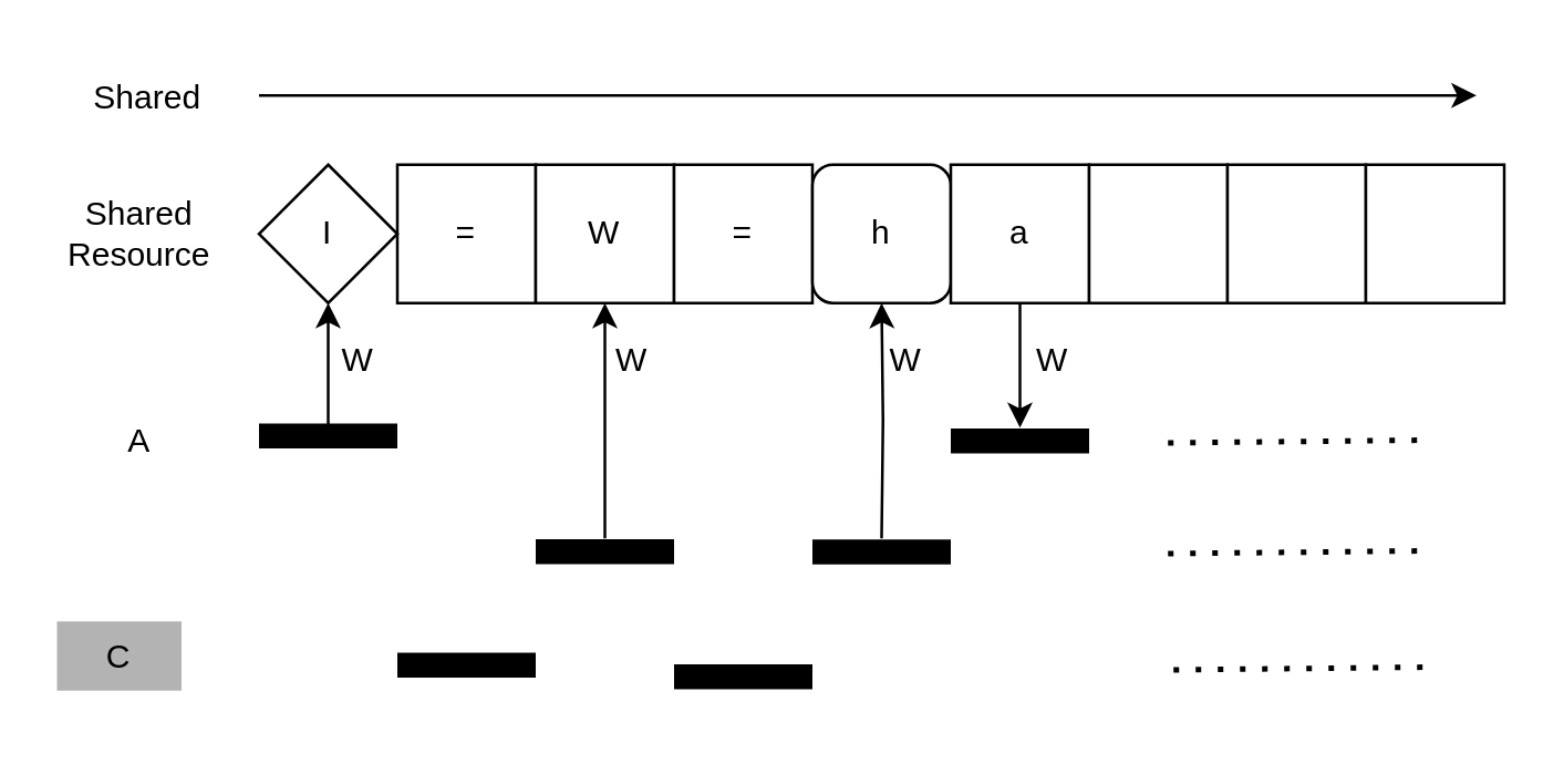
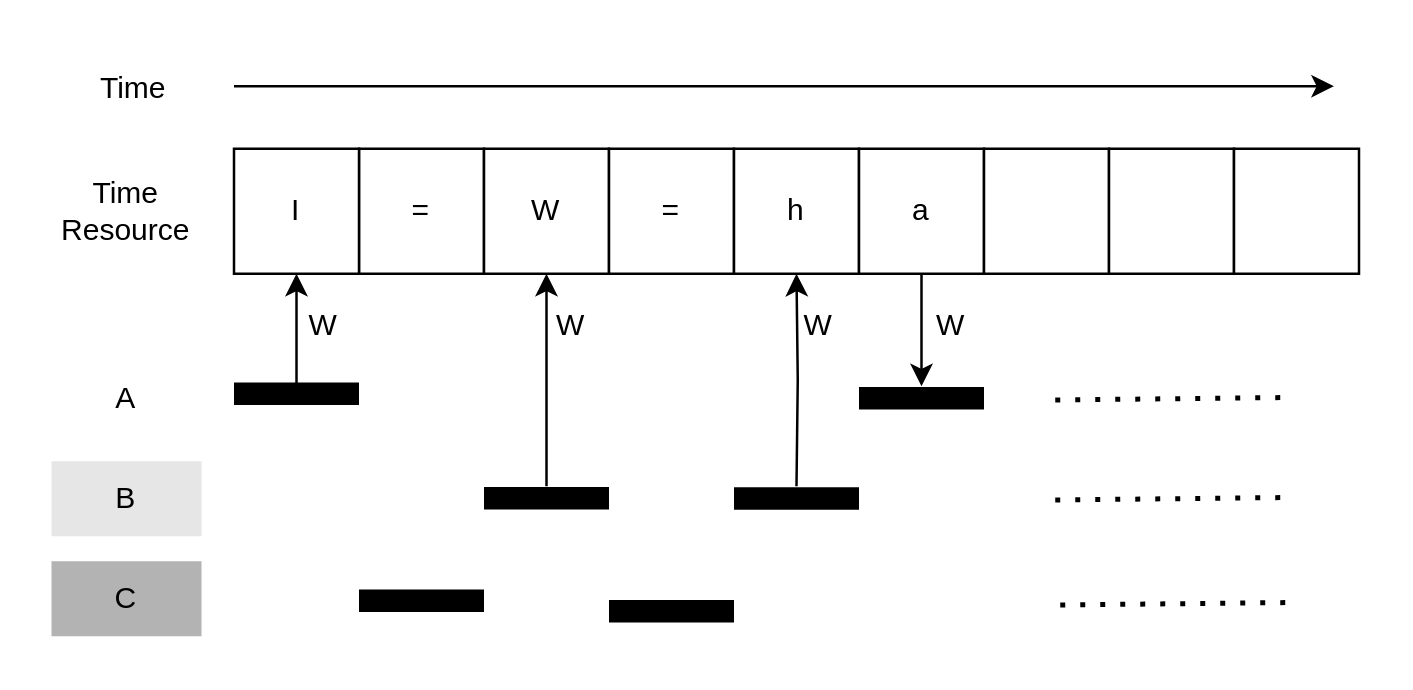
  <mxCell id="0" />
  <mxCell id="1" parent="0" />
  <mxCell id="2" value="" style="endArrow=classic;html=1;rounded=0;" parent="1" edge="1"><mxGeometry width="50" height="50" relative="1" as="geometry"><mxPoint x="93" y="34" as="sourcePoint" /><mxPoint x="533" y="34" as="targetPoint" /></mxGeometry></mxCell>
- <mxCell id="3" value="&lt;div&gt;Shared&lt;/div&gt;" style="text;html=1;strokeColor=none;fillColor=none;align=center;verticalAlign=middle;whiteSpace=wrap;rounded=0;" parent="1" vertex="1"><mxGeometry x="23" y="20" width="60" height="30" as="geometry" /></mxCell>
- <mxCell id="4" value="&lt;div&gt;Shared&lt;/div&gt;&lt;div&gt;Resource&lt;/div&gt;" style="text;html=1;strokeColor=none;fillColor=none;align=center;verticalAlign=middle;whiteSpace=wrap;rounded=0;" parent="1" vertex="1"><mxGeometry x="20" y="69" width="60" height="30" as="geometry" /></mxCell>
+ <mxCell id="3" value="&lt;div&gt;Time&lt;/div&gt;" style="text;html=1;strokeColor=none;fillColor=none;align=center;verticalAlign=middle;whiteSpace=wrap;rounded=0;" parent="1" vertex="1"><mxGeometry x="23" y="20" width="60" height="30" as="geometry" /></mxCell>
+ <mxCell id="4" value="&lt;div&gt;Time&lt;/div&gt;&lt;div&gt;Resource&lt;/div&gt;" style="text;html=1;strokeColor=none;fillColor=none;align=center;verticalAlign=middle;whiteSpace=wrap;rounded=0;" parent="1" vertex="1"><mxGeometry x="20" y="69" width="60" height="30" as="geometry" /></mxCell>
  <mxCell id="5" value="=" style="whiteSpace=wrap;html=1;aspect=fixed;" parent="1" vertex="1"><mxGeometry x="143" y="59" width="50" height="50" as="geometry" /></mxCell>
- <mxCell id="6" value="I" style="rhombus;whiteSpace=wrap;html=1;aspect=fixed;" parent="1" vertex="1"><mxGeometry x="93" y="59" width="50" height="50" as="geometry" /></mxCell>
+ <mxCell id="6" value="I" style="whiteSpace=wrap;html=1;aspect=fixed;" parent="1" vertex="1"><mxGeometry x="93" y="59" width="50" height="50" as="geometry" /></mxCell>
  <mxCell id="7" value="W" style="whiteSpace=wrap;html=1;aspect=fixed;" parent="1" vertex="1"><mxGeometry x="193" y="59" width="50" height="50" as="geometry" /></mxCell>
  <mxCell id="8" value="=" style="whiteSpace=wrap;html=1;aspect=fixed;" parent="1" vertex="1"><mxGeometry x="243" y="59" width="50" height="50" as="geometry" /></mxCell>
  <mxCell id="9" style="edgeStyle=orthogonalEdgeStyle;rounded=0;orthogonalLoop=1;jettySize=auto;html=1;exitX=0.5;exitY=1;exitDx=0;exitDy=0;strokeWidth=1;entryX=0.5;entryY=1;entryDx=0;entryDy=0;" parent="1" edge="1" target="10"><mxGeometry relative="1" as="geometry"><mxPoint x="318" y="194" as="sourcePoint" /></mxGeometry></mxCell>
- <mxCell id="10" value="h" style="whiteSpace=wrap;html=1;aspect=fixed;rounded=1;" parent="1" vertex="1"><mxGeometry x="293" y="59" width="50" height="50" as="geometry" /></mxCell>
+ <mxCell id="10" value="h" style="whiteSpace=wrap;html=1;aspect=fixed;" parent="1" vertex="1"><mxGeometry x="293" y="59" width="50" height="50" as="geometry" /></mxCell>
  <mxCell id="11" value="a" style="whiteSpace=wrap;html=1;aspect=fixed;" parent="1" vertex="1"><mxGeometry x="343" y="59" width="50" height="50" as="geometry" /></mxCell>
  <mxCell id="12" value="" style="whiteSpace=wrap;html=1;aspect=fixed;" parent="1" vertex="1"><mxGeometry x="393" y="59" width="50" height="50" as="geometry" /></mxCell>
  <mxCell id="13" value="" style="whiteSpace=wrap;html=1;aspect=fixed;" parent="1" vertex="1"><mxGeometry x="443" y="59" width="50" height="50" as="geometry" /></mxCell>
  <mxCell id="14" value="" style="whiteSpace=wrap;html=1;aspect=fixed;" parent="1" vertex="1"><mxGeometry x="493" y="59" width="50" height="50" as="geometry" /></mxCell>
  <mxCell id="15" value="&lt;div&gt;A&lt;/div&gt;" style="text;html=1;strokeColor=none;fillColor=none;align=center;verticalAlign=middle;whiteSpace=wrap;rounded=0;" parent="1" vertex="1"><mxGeometry x="20" y="144" width="60" height="30" as="geometry" /></mxCell>
- <mxCell id="17" value="C" style="text;html=1;strokeColor=none;fillColor=#B3B3B3;align=center;verticalAlign=middle;whiteSpace=wrap;rounded=0;" parent="1" vertex="1"><mxGeometry x="20" y="224" width="45" height="25" as="geometry" /></mxCell>
+ <mxCell id="16" value="&lt;div&gt;B&lt;/div&gt;" style="text;html=1;strokeColor=none;fillColor=#E6E6E6;align=center;verticalAlign=middle;whiteSpace=wrap;rounded=0;" parent="1" vertex="1"><mxGeometry x="20" y="184" width="60" height="30" as="geometry" /></mxCell>
+ <mxCell id="17" value="C" style="text;html=1;strokeColor=none;fillColor=#B3B3B3;align=center;verticalAlign=middle;whiteSpace=wrap;rounded=0;" parent="1" vertex="1"><mxGeometry x="20" y="224" width="60" height="30" as="geometry" /></mxCell>
  <mxCell id="18" value="" style="endArrow=none;html=1;rounded=0;strokeWidth=9;" parent="1" edge="1"><mxGeometry width="50" height="50" relative="1" as="geometry"><mxPoint x="93" y="157" as="sourcePoint" /><mxPoint x="143" y="157" as="targetPoint" /></mxGeometry></mxCell>
  <mxCell id="19" value="" style="endArrow=classic;html=1;rounded=0;strokeWidth=1;entryX=0.5;entryY=1;entryDx=0;entryDy=0;" parent="1" target="6" edge="1"><mxGeometry width="50" height="50" relative="1" as="geometry"><mxPoint x="118" y="154" as="sourcePoint" /><mxPoint x="203" y="104" as="targetPoint" /></mxGeometry></mxCell>
  <mxCell id="20" value="" style="endArrow=none;html=1;rounded=0;strokeWidth=9;" parent="1" edge="1"><mxGeometry width="50" height="50" relative="1" as="geometry"><mxPoint x="143" y="239.8" as="sourcePoint" /><mxPoint x="193" y="239.8" as="targetPoint" /></mxGeometry></mxCell>
  <mxCell id="21" value="" style="endArrow=none;html=1;rounded=0;strokeWidth=9;" parent="1" edge="1"><mxGeometry width="50" height="50" relative="1" as="geometry"><mxPoint x="193" y="198.8" as="sourcePoint" /><mxPoint x="243" y="198.8" as="targetPoint" /></mxGeometry></mxCell>
  <mxCell id="22" value="" style="endArrow=classic;html=1;rounded=0;strokeWidth=1;entryX=0.5;entryY=1;entryDx=0;entryDy=0;" parent="1" target="7" edge="1"><mxGeometry width="50" height="50" relative="1" as="geometry"><mxPoint x="218" y="194" as="sourcePoint" /><mxPoint x="223" y="124" as="targetPoint" /></mxGeometry></mxCell>
  <mxCell id="23" value="" style="endArrow=none;html=1;rounded=0;strokeWidth=9;" parent="1" edge="1"><mxGeometry width="50" height="50" relative="1" as="geometry"><mxPoint x="243" y="244" as="sourcePoint" /><mxPoint x="293" y="244" as="targetPoint" /></mxGeometry></mxCell>
  <mxCell id="24" value="" style="endArrow=none;html=1;rounded=0;strokeWidth=9;" parent="1" edge="1"><mxGeometry width="50" height="50" relative="1" as="geometry"><mxPoint x="293" y="198.86" as="sourcePoint" /><mxPoint x="343" y="198.86" as="targetPoint" /></mxGeometry></mxCell>
  <mxCell id="25" value="W" style="text;html=1;strokeColor=none;fillColor=none;align=center;verticalAlign=middle;whiteSpace=wrap;rounded=0;" parent="1" vertex="1"><mxGeometry x="297" y="115" width="60" height="30" as="geometry" /></mxCell>
  <mxCell id="26" value="W" style="text;html=1;strokeColor=none;fillColor=none;align=center;verticalAlign=middle;whiteSpace=wrap;rounded=0;" parent="1" vertex="1"><mxGeometry x="99" y="115" width="60" height="30" as="geometry" /></mxCell>
  <mxCell id="27" value="W" style="text;html=1;strokeColor=none;fillColor=none;align=center;verticalAlign=middle;whiteSpace=wrap;rounded=0;" parent="1" vertex="1"><mxGeometry x="198" y="115" width="60" height="30" as="geometry" /></mxCell>
  <mxCell id="28" value="" style="endArrow=none;html=1;rounded=0;strokeWidth=9;" parent="1" edge="1"><mxGeometry width="50" height="50" relative="1" as="geometry"><mxPoint x="343" y="158.76" as="sourcePoint" /><mxPoint x="393" y="158.76" as="targetPoint" /></mxGeometry></mxCell>
  <mxCell id="29" value="W" style="text;html=1;strokeColor=none;fillColor=none;align=center;verticalAlign=middle;whiteSpace=wrap;rounded=0;" parent="1" vertex="1"><mxGeometry x="350" y="115" width="60" height="30" as="geometry" /></mxCell>
  <mxCell id="30" value="" style="endArrow=classic;html=1;rounded=0;strokeWidth=1;exitX=0.5;exitY=1;exitDx=0;exitDy=0;" parent="1" source="11" edge="1"><mxGeometry width="50" height="50" relative="1" as="geometry"><mxPoint x="363" y="194" as="sourcePoint" /><mxPoint x="368" y="154" as="targetPoint" /></mxGeometry></mxCell>
  <mxCell id="31" value="" style="endArrow=none;dashed=1;html=1;dashPattern=1 3;strokeWidth=2;rounded=0;" parent="1" edge="1"><mxGeometry width="50" height="50" relative="1" as="geometry"><mxPoint x="421.5" y="159.5" as="sourcePoint" /><mxPoint x="514.5" y="158.5" as="targetPoint" /></mxGeometry></mxCell>
  <mxCell id="32" value="" style="endArrow=none;dashed=1;html=1;dashPattern=1 3;strokeWidth=2;rounded=0;" parent="1" edge="1"><mxGeometry width="50" height="50" relative="1" as="geometry"><mxPoint x="421.5" y="199.5" as="sourcePoint" /><mxPoint x="514.5" y="198.5" as="targetPoint" /></mxGeometry></mxCell>
  <mxCell id="33" value="" style="endArrow=none;dashed=1;html=1;dashPattern=1 3;strokeWidth=2;rounded=0;" parent="1" edge="1"><mxGeometry width="50" height="50" relative="1" as="geometry"><mxPoint x="423.5" y="241.5" as="sourcePoint" /><mxPoint x="516.5" y="240.5" as="targetPoint" /></mxGeometry></mxCell>
